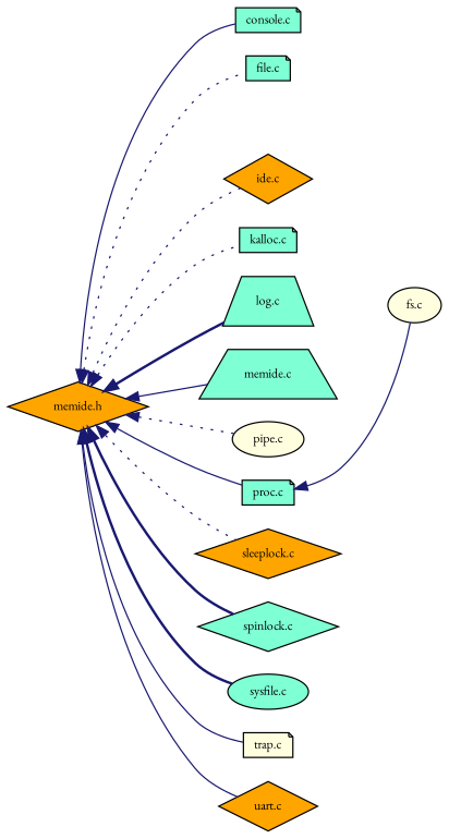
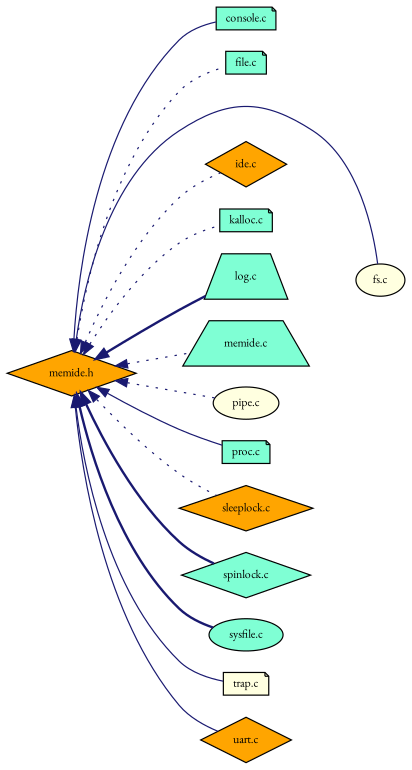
  digraph {
    fontname="EB Garamond"
    rankdir=LR
    node [color=black fillcolor=aquamarine fontname="EB Garamond" fontsize=10 shape=diamond style=filled]
    edge [color=midnightblue dir=back fontname="EB Garamond" fontsize=10 labelfontname=Helvetica labelfontsize=10 style=solid]
    n1 [fillcolor=orange fontcolor=black height=0.2 label="memide.h" width=0.4]
    n2 [height=0.2 label="console.c" shape=note width=0.4]
    n3 [height=0.2 label="file.c" shape=note width=0.4]
    n4 [fillcolor=lightyellow height=0.2 label="fs.c" shape=ellipse width=0.4]
    n5 [fillcolor=orange height=0.2 label="ide.c" width=0.4]
    n6 [height=0.2 label="kalloc.c" shape=note width=0.4]
    n7 [height=0.2 label="log.c" shape=trapezium width=0.4]
    n8 [height=0.2 label="memide.c" shape=trapezium width=0.4]
    n9 [fillcolor=lightyellow height=0.2 label="pipe.c" shape=ellipse width=0.4]
    n10 [height=0.2 label="proc.c" shape=note width=0.4]
    n11 [fillcolor=orange height=0.2 label="sleeplock.c" width=0.4]
    n12 [height=0.2 label="spinlock.c" width=0.4]
    n13 [height=0.2 label="sysfile.c" shape=ellipse width=0.4]
    n14 [fillcolor=lightyellow height=0.2 label="trap.c" shape=note width=0.4]
    n15 [fillcolor=orange height=0.2 label="uart.c" width=0.4]
    n1 -> n2
    n1 -> n3 [style=dotted]
-   n10 -> n4
+   n1 -> n4
    n1 -> n5 [style=dotted]
    n1 -> n6 [style=dotted]
    n1 -> n7 [style=bold]
-   n1 -> n8
+   n1 -> n8 [style=dotted]
    n1 -> n9 [style=dotted]
    n1 -> n10
    n1 -> n11 [style=dotted]
    n1 -> n12 [style=bold]
    n1 -> n13 [style=bold]
    n1 -> n14
    n1 -> n15
  }
